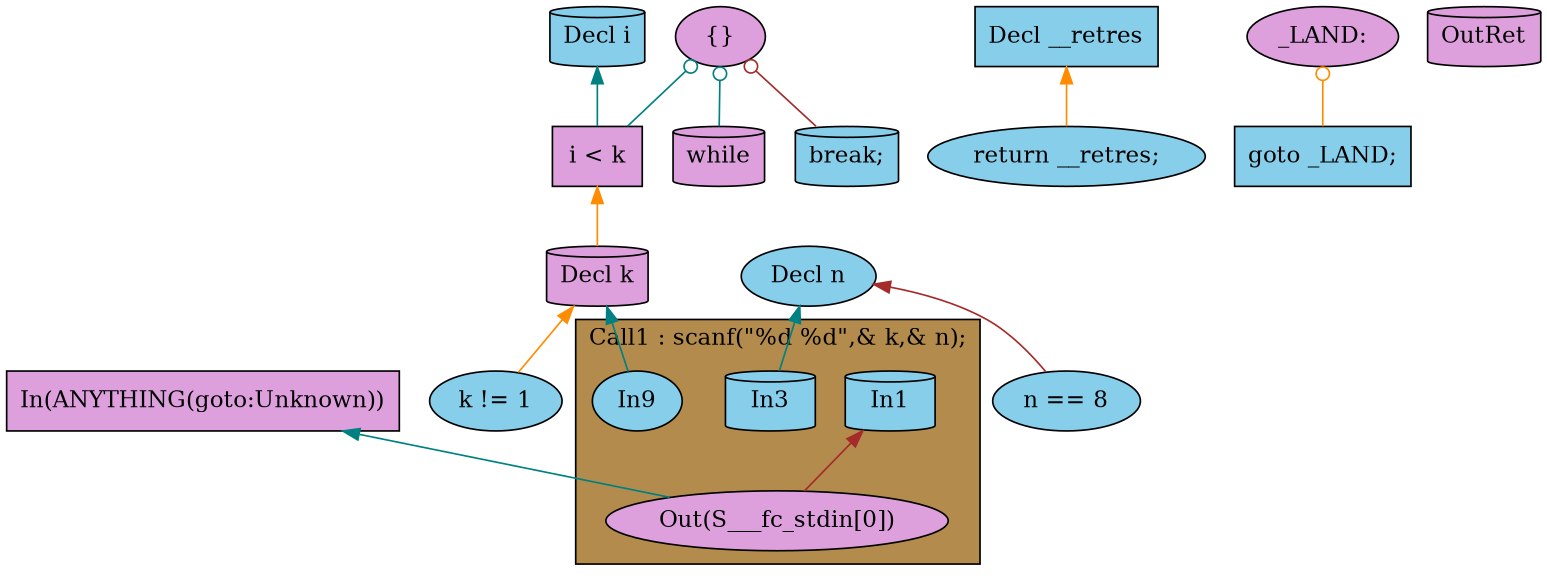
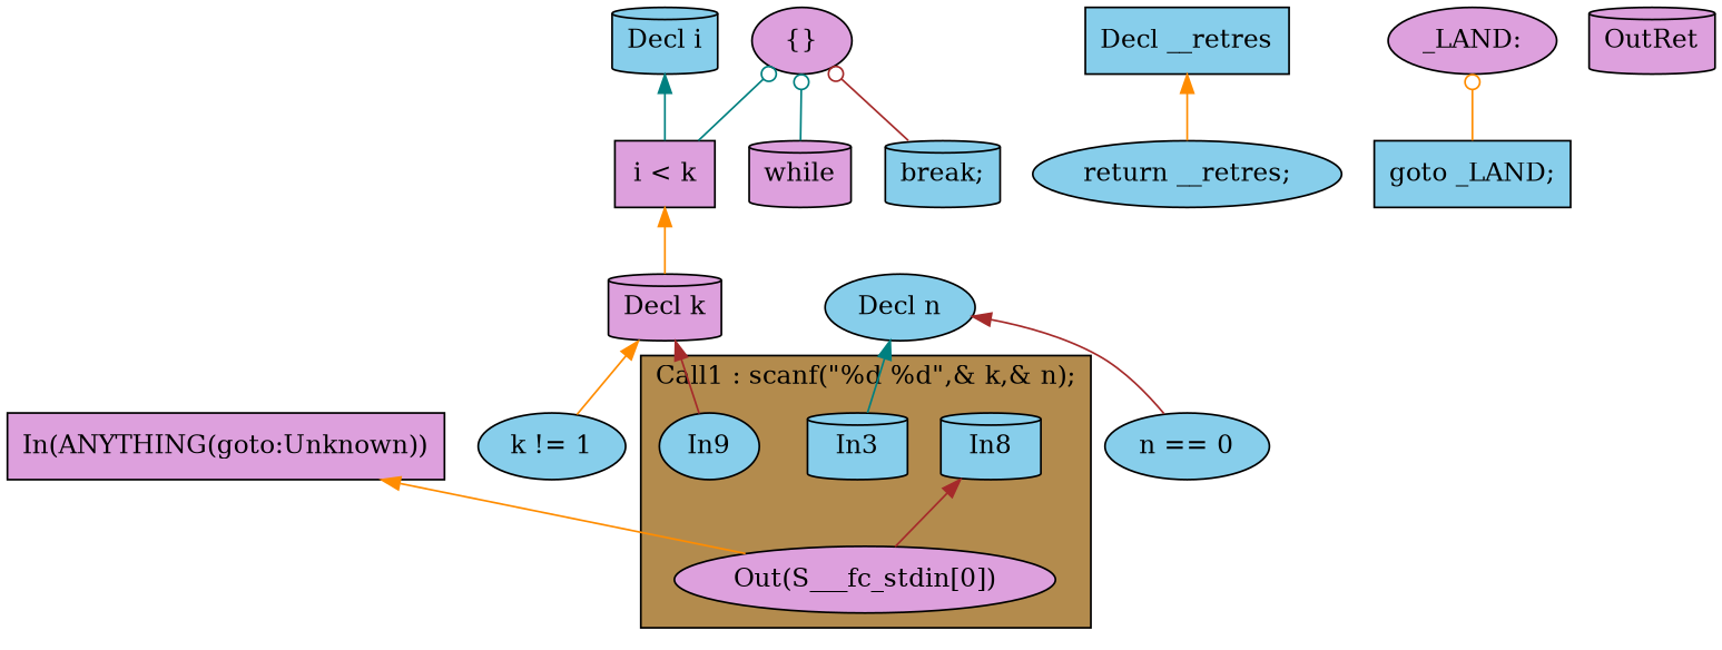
  digraph {
    rankdir=TB
    node [fillcolor=skyblue shape=ellipse style=filled]
    edge [color=teal dir=back]
-   n1 [label=In1 shape=cylinder]
+   n1 [label=In8 shape=cylinder]
    n2 [label=In9]
    n3 [label=In3 shape=cylinder]
    n4 [fillcolor=plum label="Out(S___fc_stdin[0])"]
    n5 [label="Decl i" shape=cylinder]
    n6 [fillcolor=plum label="i < k" shape=box]
    n7 [fillcolor=plum label="Decl k" shape=cylinder]
    n8 [label="k != 1"]
    n9 [label="Decl n"]
-   n10 [label="n == 8"]
+   n10 [label="n == 0"]
    n11 [label="Decl __retres" shape=box]
    n12 [label="return __retres;"]
    n13 [label="goto _LAND;" shape=box]
    n14 [fillcolor=plum label="_LAND:"]
    n15 [fillcolor=plum label="{}"]
    n16 [fillcolor=plum label=while shape=cylinder]
    n17 [label="break;" shape=cylinder]
    n18 [fillcolor=plum label=OutRet shape=cylinder]
    n19 [fillcolor=plum label="In(ANYTHING(goto:Unknown))" shape=box]
    subgraph cluster_1 {
      fillcolor="#B38B4D"
      label="Call1 : scanf(\"%d %d\",& k,& n);"
      style=filled
      n1
      n2
      n3
      n4
    }
    n1 -> n4 [color=brown]
    n5 -> n6
    n6 -> n7 [color=darkorange]
-   n7 -> n2
+   n7 -> n2 [color=brown]
    n7 -> n8 [color=darkorange]
    n9 -> n3
    n9 -> n10 [color=brown]
    n11 -> n12 [color=darkorange]
    n14 -> n13 [arrowtail=odot color=darkorange]
    n15 -> n6 [arrowtail=odot]
    n15 -> n16 [arrowtail=odot]
    n15 -> n17 [arrowtail=odot color=brown]
-   n19 -> n4
+   n19 -> n4 [color=darkorange]
  }
